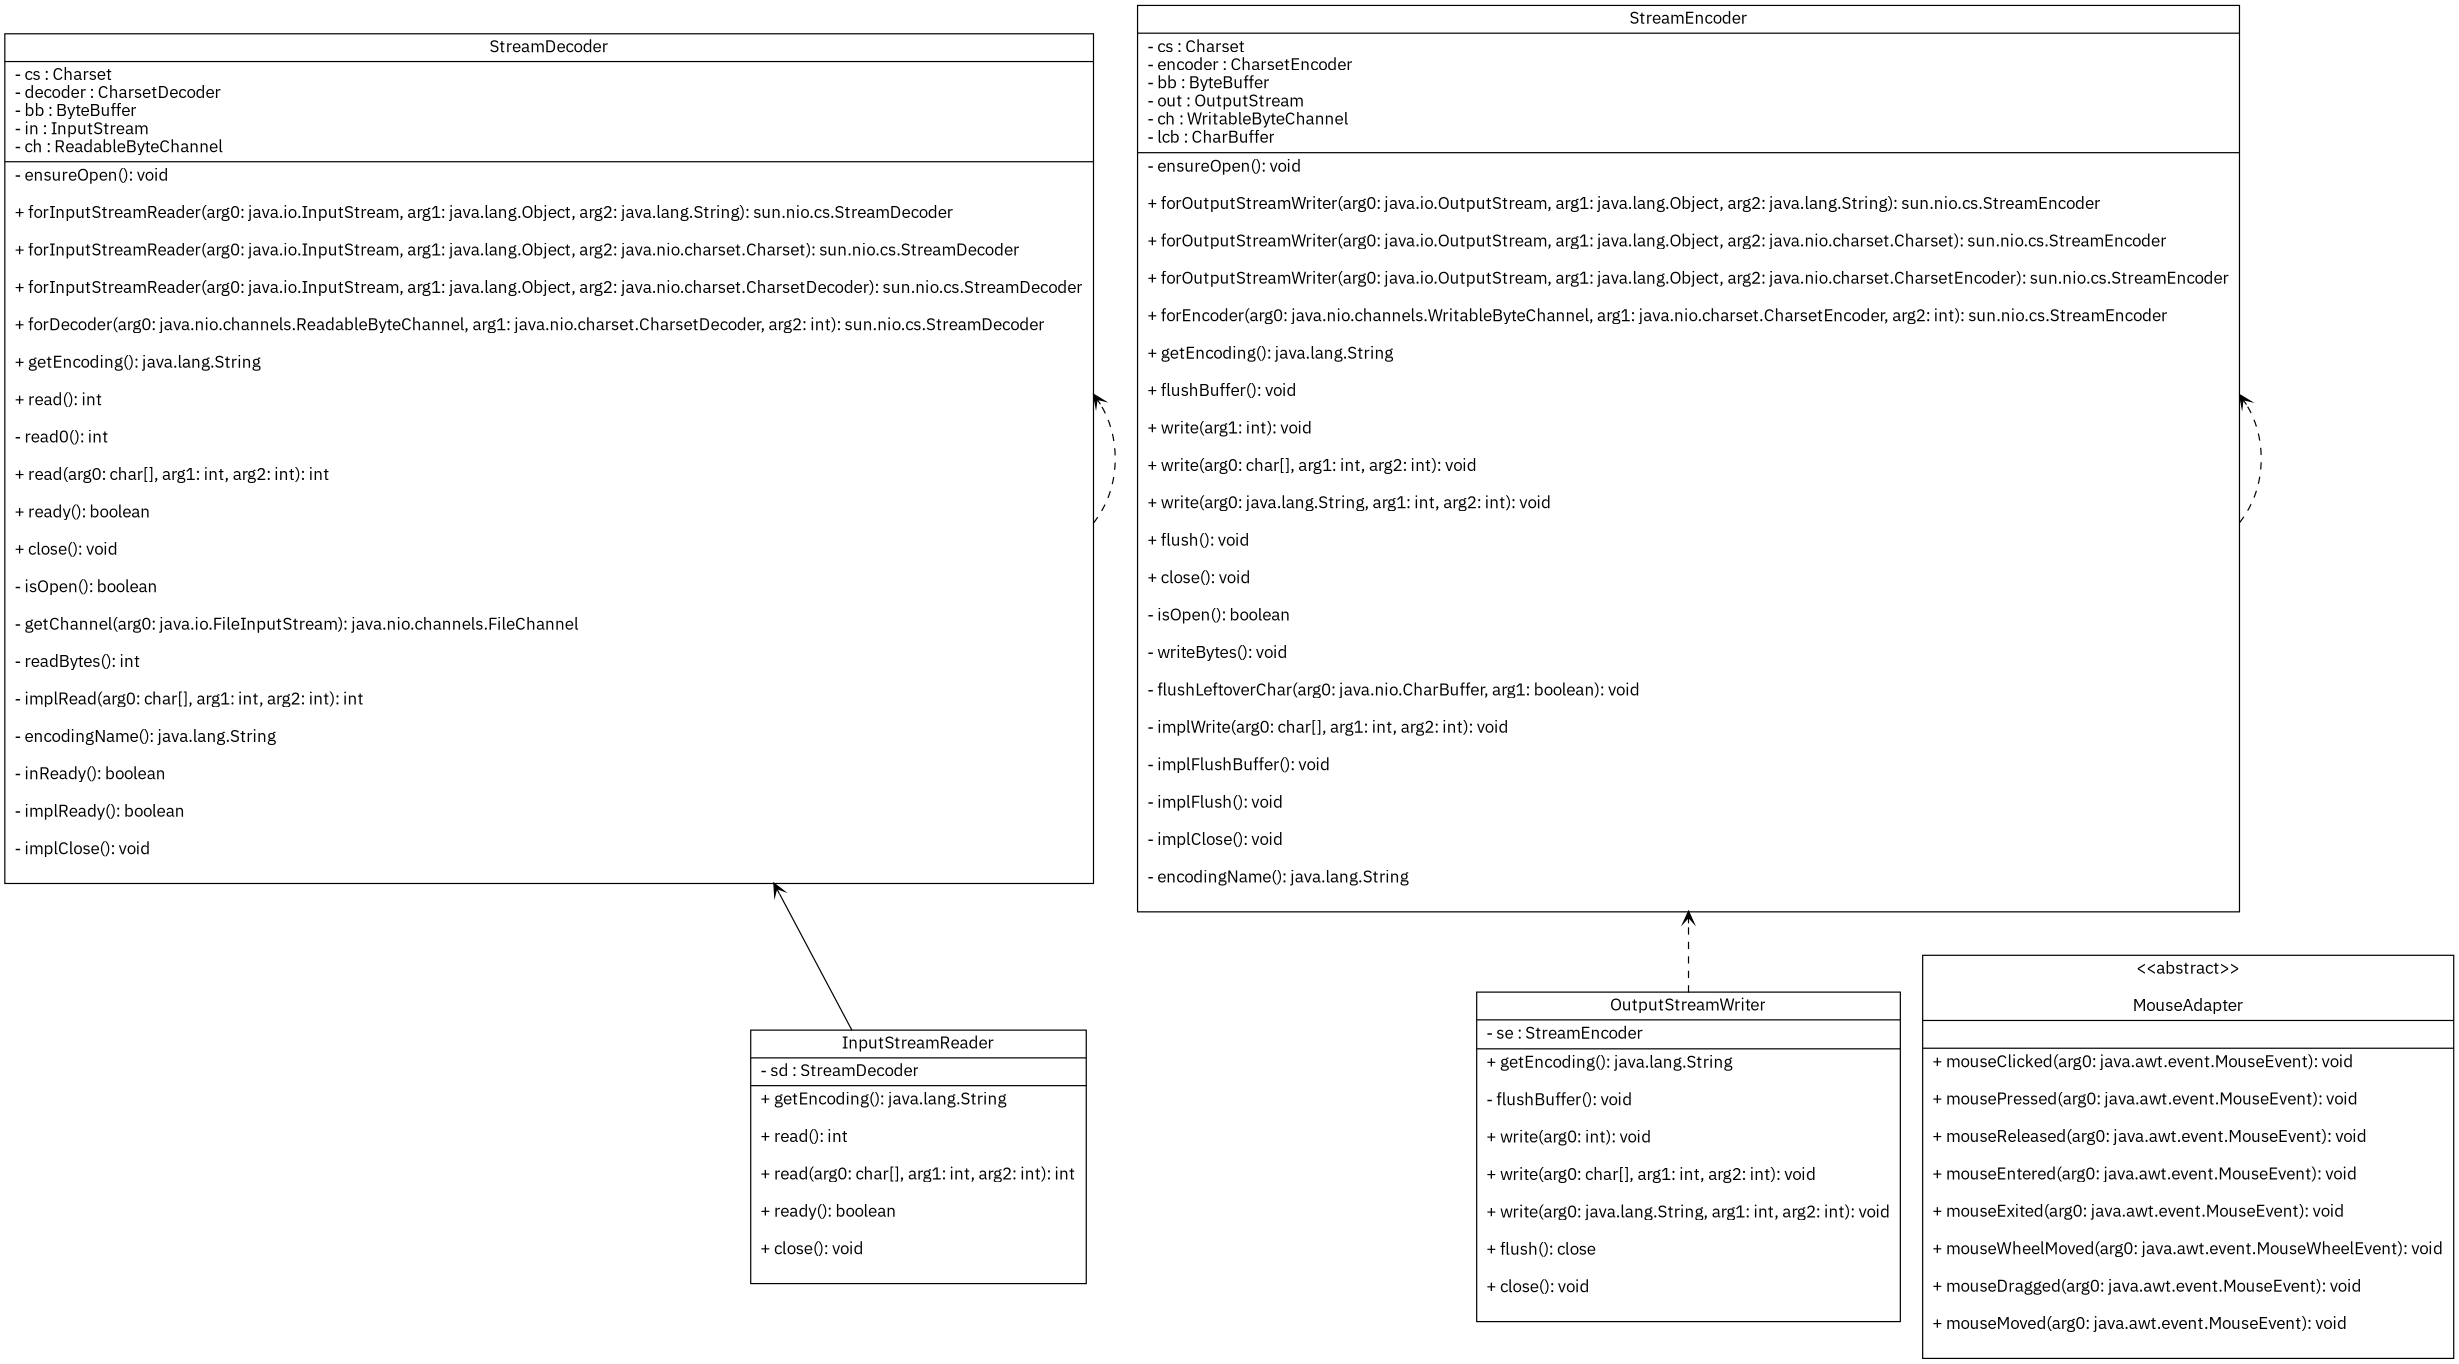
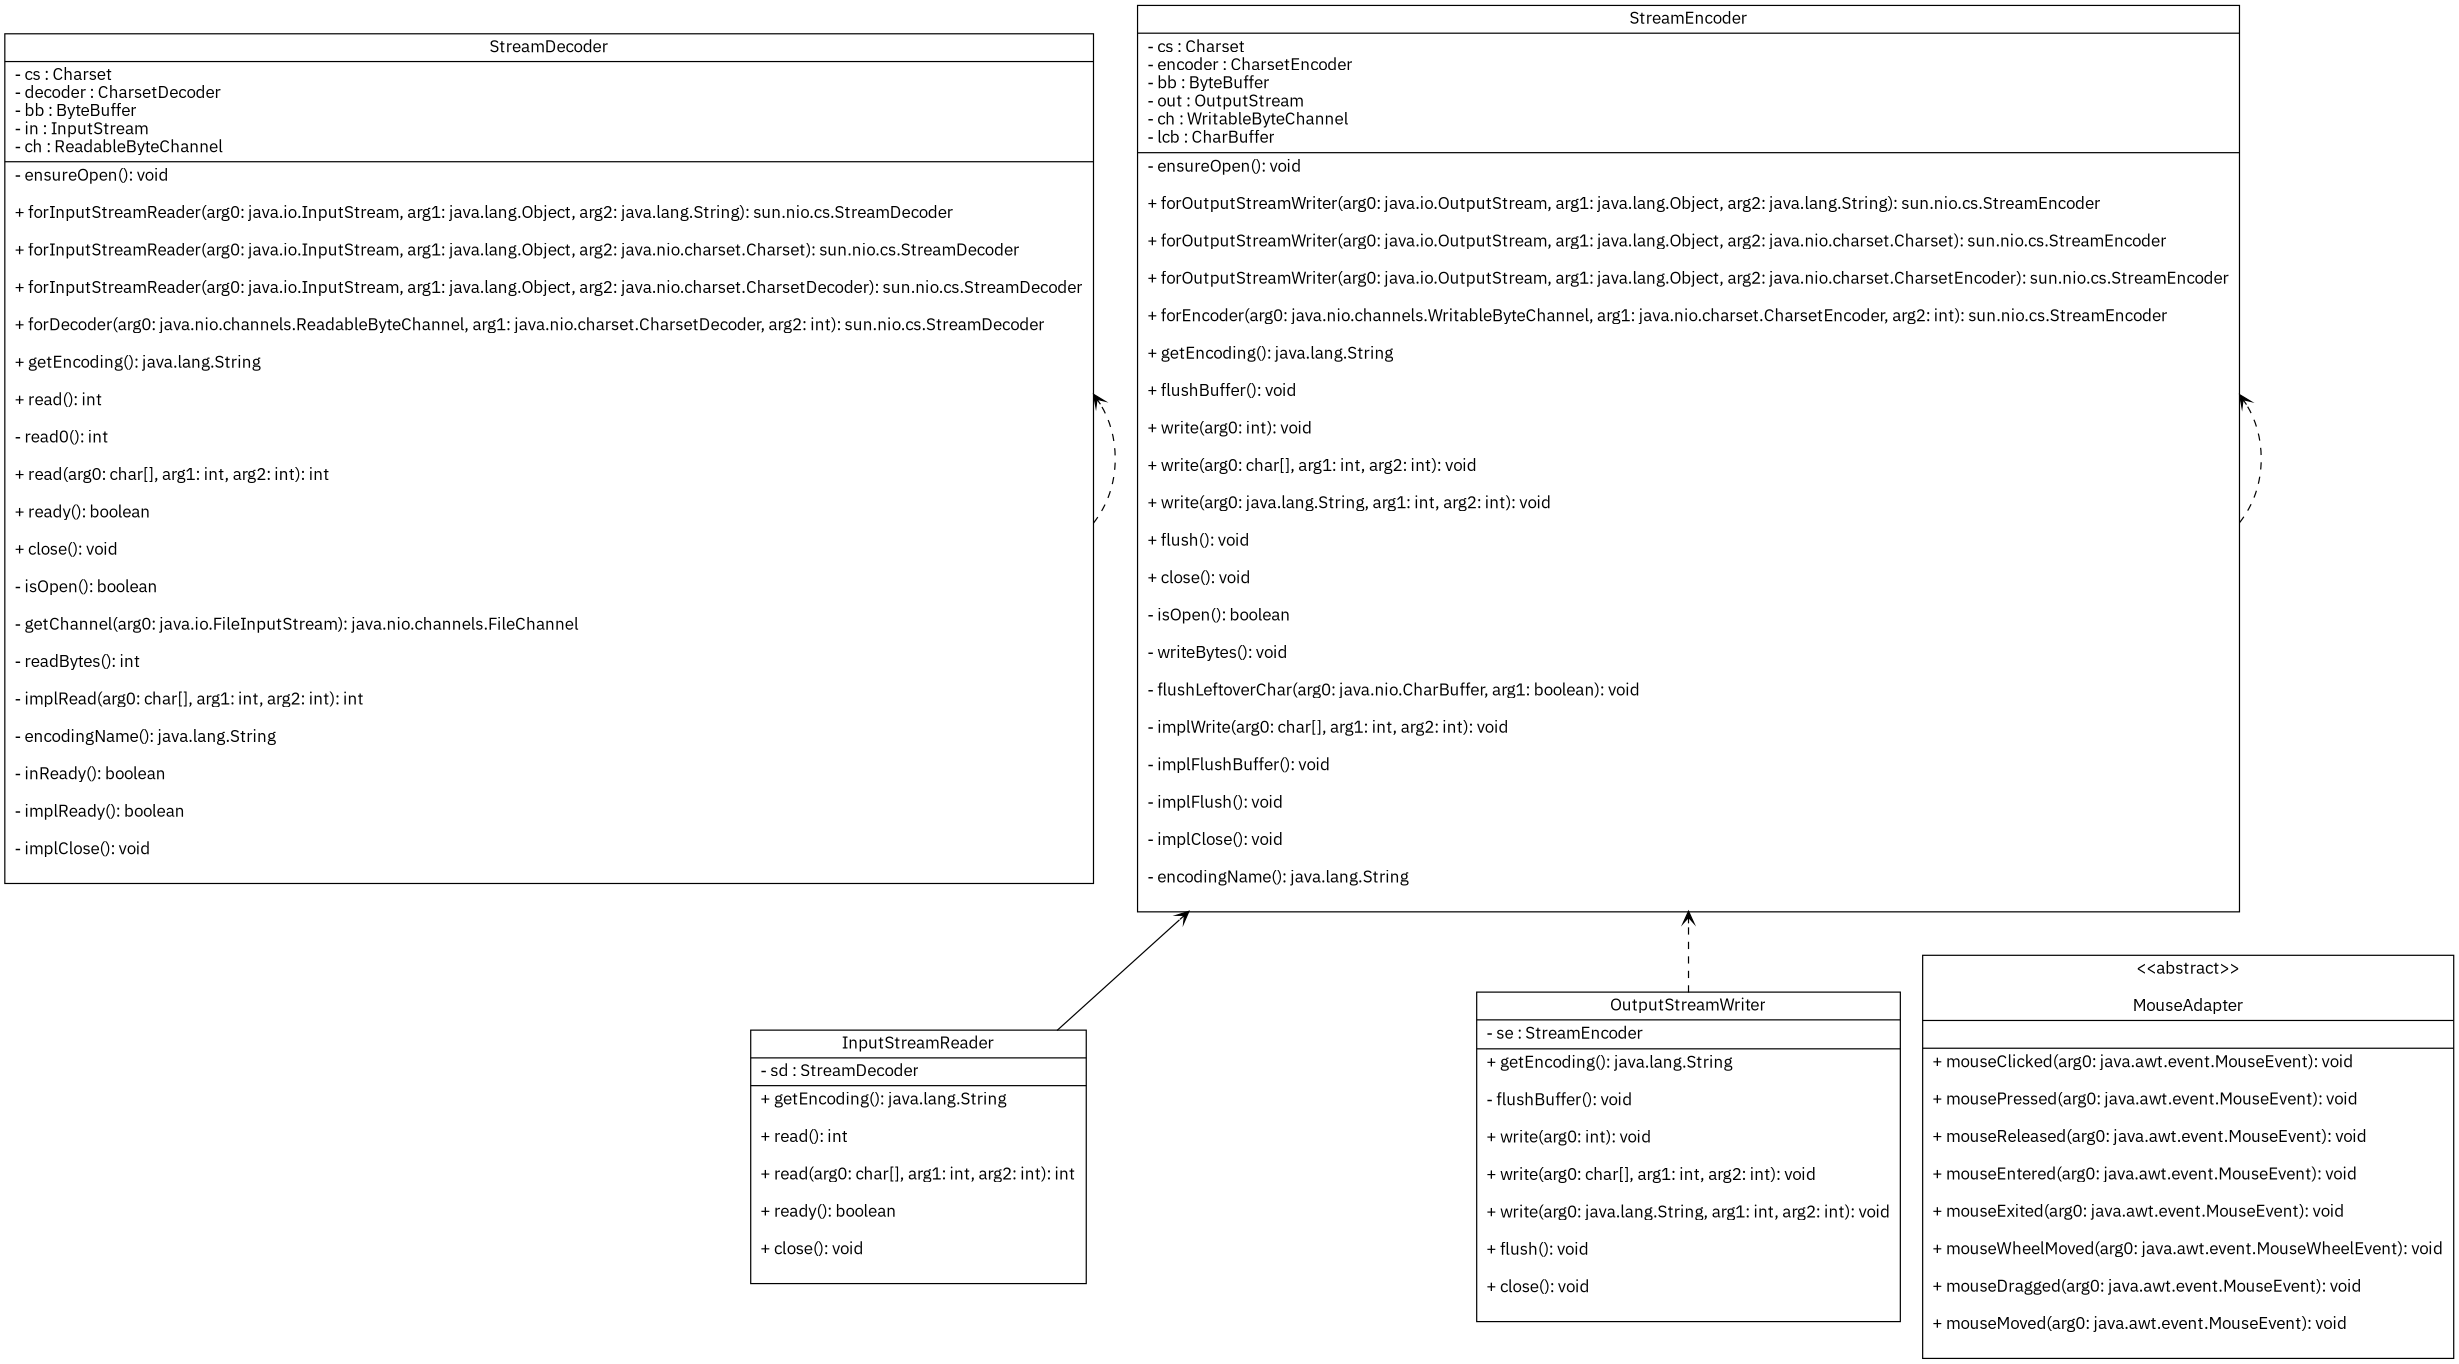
  digraph {
    fontname="IBM Plex Sans"
    rankdir=BT
    node [color=null fillcolor=white fontname="IBM Plex Sans" shape=record style=filled]
    edge [arrowhead=vee fontname="IBM Plex Sans" style=dashed]
    n1 [label="{InputStreamReader | - sd : StreamDecoder\l|+ getEncoding(): java.lang.String\l\n+ read(): int\l\n+ read(arg0: char[], arg1: int, arg2: int): int\l\n+ ready(): boolean\l\n+ close(): void\l\n}"]
    n2 [label="{StreamDecoder | - cs : Charset\l- decoder : CharsetDecoder\l- bb : ByteBuffer\l- in : InputStream\l- ch : ReadableByteChannel\l|- ensureOpen(): void\l\n+ forInputStreamReader(arg0: java.io.InputStream, arg1: java.lang.Object, arg2: java.lang.String): sun.nio.cs.StreamDecoder\l\n+ forInputStreamReader(arg0: java.io.InputStream, arg1: java.lang.Object, arg2: java.nio.charset.Charset): sun.nio.cs.StreamDecoder\l\n+ forInputStreamReader(arg0: java.io.InputStream, arg1: java.lang.Object, arg2: java.nio.charset.CharsetDecoder): sun.nio.cs.StreamDecoder\l\n+ forDecoder(arg0: java.nio.channels.ReadableByteChannel, arg1: java.nio.charset.CharsetDecoder, arg2: int): sun.nio.cs.StreamDecoder\l\n+ getEncoding(): java.lang.String\l\n+ read(): int\l\n- read0(): int\l\n+ read(arg0: char[], arg1: int, arg2: int): int\l\n+ ready(): boolean\l\n+ close(): void\l\n- isOpen(): boolean\l\n- getChannel(arg0: java.io.FileInputStream): java.nio.channels.FileChannel\l\n- readBytes(): int\l\n- implRead(arg0: char[], arg1: int, arg2: int): int\l\n- encodingName(): java.lang.String\l\n- inReady(): boolean\l\n- implReady(): boolean\l\n- implClose(): void\l\n}"]
-   n3 [label="{OutputStreamWriter | - se : StreamEncoder\l|+ getEncoding(): java.lang.String\l\n- flushBuffer(): void\l\n+ write(arg0: int): void\l\n+ write(arg0: char[], arg1: int, arg2: int): void\l\n+ write(arg0: java.lang.String, arg1: int, arg2: int): void\l\n+ flush(): close\l\n+ close(): void\l\n}"]
-   n4 [label="{StreamEncoder | - cs : Charset\l- encoder : CharsetEncoder\l- bb : ByteBuffer\l- out : OutputStream\l- ch : WritableByteChannel\l- lcb : CharBuffer\l|- ensureOpen(): void\l\n+ forOutputStreamWriter(arg0: java.io.OutputStream, arg1: java.lang.Object, arg2: java.lang.String): sun.nio.cs.StreamEncoder\l\n+ forOutputStreamWriter(arg0: java.io.OutputStream, arg1: java.lang.Object, arg2: java.nio.charset.Charset): sun.nio.cs.StreamEncoder\l\n+ forOutputStreamWriter(arg0: java.io.OutputStream, arg1: java.lang.Object, arg2: java.nio.charset.CharsetEncoder): sun.nio.cs.StreamEncoder\l\n+ forEncoder(arg0: java.nio.channels.WritableByteChannel, arg1: java.nio.charset.CharsetEncoder, arg2: int): sun.nio.cs.StreamEncoder\l\n+ getEncoding(): java.lang.String\l\n+ flushBuffer(): void\l\n+ write(arg1: int): void\l\n+ write(arg0: char[], arg1: int, arg2: int): void\l\n+ write(arg0: java.lang.String, arg1: int, arg2: int): void\l\n+ flush(): void\l\n+ close(): void\l\n- isOpen(): boolean\l\n- writeBytes(): void\l\n- flushLeftoverChar(arg0: java.nio.CharBuffer, arg1: boolean): void\l\n- implWrite(arg0: char[], arg1: int, arg2: int): void\l\n- implFlushBuffer(): void\l\n- implFlush(): void\l\n- implClose(): void\l\n- encodingName(): java.lang.String\l\n}"]
+   n3 [label="{OutputStreamWriter | - se : StreamEncoder\l|+ getEncoding(): java.lang.String\l\n- flushBuffer(): void\l\n+ write(arg0: int): void\l\n+ write(arg0: char[], arg1: int, arg2: int): void\l\n+ write(arg0: java.lang.String, arg1: int, arg2: int): void\l\n+ flush(): void\l\n+ close(): void\l\n}"]
+   n4 [label="{StreamEncoder | - cs : Charset\l- encoder : CharsetEncoder\l- bb : ByteBuffer\l- out : OutputStream\l- ch : WritableByteChannel\l- lcb : CharBuffer\l|- ensureOpen(): void\l\n+ forOutputStreamWriter(arg0: java.io.OutputStream, arg1: java.lang.Object, arg2: java.lang.String): sun.nio.cs.StreamEncoder\l\n+ forOutputStreamWriter(arg0: java.io.OutputStream, arg1: java.lang.Object, arg2: java.nio.charset.Charset): sun.nio.cs.StreamEncoder\l\n+ forOutputStreamWriter(arg0: java.io.OutputStream, arg1: java.lang.Object, arg2: java.nio.charset.CharsetEncoder): sun.nio.cs.StreamEncoder\l\n+ forEncoder(arg0: java.nio.channels.WritableByteChannel, arg1: java.nio.charset.CharsetEncoder, arg2: int): sun.nio.cs.StreamEncoder\l\n+ getEncoding(): java.lang.String\l\n+ flushBuffer(): void\l\n+ write(arg0: int): void\l\n+ write(arg0: char[], arg1: int, arg2: int): void\l\n+ write(arg0: java.lang.String, arg1: int, arg2: int): void\l\n+ flush(): void\l\n+ close(): void\l\n- isOpen(): boolean\l\n- writeBytes(): void\l\n- flushLeftoverChar(arg0: java.nio.CharBuffer, arg1: boolean): void\l\n- implWrite(arg0: char[], arg1: int, arg2: int): void\l\n- implFlushBuffer(): void\l\n- implFlush(): void\l\n- implClose(): void\l\n- encodingName(): java.lang.String\l\n}"]
    n5 [label="{\<\<abstract\>\>\n\nMouseAdapter | |+ mouseClicked(arg0: java.awt.event.MouseEvent): void\l\n+ mousePressed(arg0: java.awt.event.MouseEvent): void\l\n+ mouseReleased(arg0: java.awt.event.MouseEvent): void\l\n+ mouseEntered(arg0: java.awt.event.MouseEvent): void\l\n+ mouseExited(arg0: java.awt.event.MouseEvent): void\l\n+ mouseWheelMoved(arg0: java.awt.event.MouseWheelEvent): void\l\n+ mouseDragged(arg0: java.awt.event.MouseEvent): void\l\n+ mouseMoved(arg0: java.awt.event.MouseEvent): void\l\n}"]
-   n1 -> n2 [style=solid]
+   n1 -> n4 [style=solid]
    n2 -> n2
    n3 -> n4
    n4 -> n4
  }
